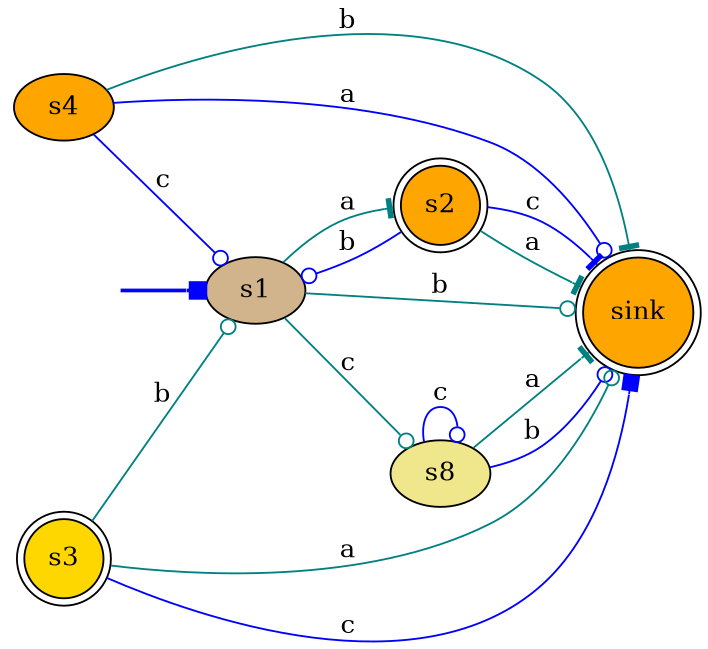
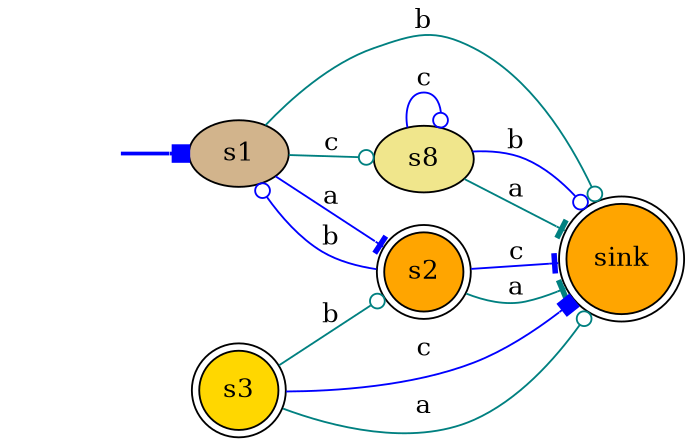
  digraph {
    rankdir=LR
    node [style=filled fillcolor=orange]
    edge [arrowhead=odot color=blue]
    fake [style=invisible fillcolor=""]
    s1 [fillcolor=tan root=true]
    sink [shape=doublecircle]
    n4 [fillcolor=khaki label=s8]
    s2 [shape=doublecircle]
-   s4
    s3 [fillcolor=gold shape=doublecircle]
    fake -> s1 [arrowhead=box style=bold]
    s1 -> sink [color=teal label=b]
    s1 -> n4 [color=teal label=c]
-   s1 -> s2 [arrowhead=tee color=teal label=a]
+   s1 -> s2 [arrowhead=tee label=a]
    n4 -> sink [label=b]
    n4 -> sink [arrowhead=tee color=teal label=a]
    n4 -> n4 [label=c]
    s2 -> s1 [label=b]
    s2 -> sink [arrowhead=tee label=c]
    s2 -> sink [arrowhead=tee color=teal label=a]
-   s4 -> s1 [label=c]
-   s4 -> sink [arrowhead=tee color=teal label=b]
-   s4 -> sink [label=a]
-   s3 -> s1 [color=teal label=b]
+   s3 -> s2 [color=teal label=b]
    s3 -> sink [arrowhead=box label=c]
    s3 -> sink [color=teal label=a]
  }
